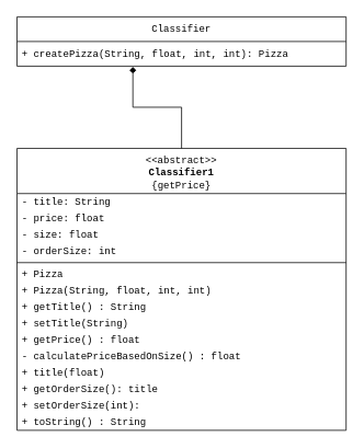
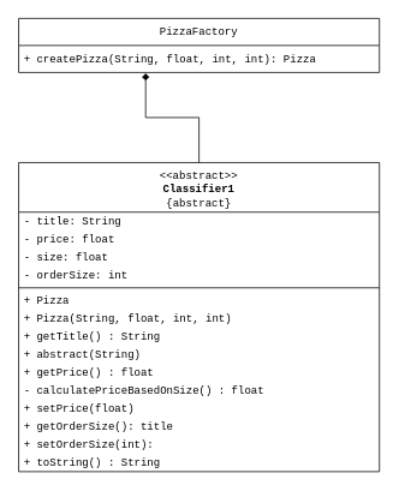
  <mxCell id="0" />
  <mxCell id="1" parent="0" />
- <mxCell id="2" value="&lt;font face=&quot;Courier New&quot;&gt;Classifier  &lt;/font&gt;" style="swimlane;fontStyle=0;childLayout=stackLayout;horizontal=1;startSize=30;horizontalStack=0;resizeParent=1;resizeParentMax=0;resizeLast=0;collapsible=1;marginBottom=0;whiteSpace=wrap;html=1;" vertex="1" parent="1"><mxGeometry x="20" y="20" width="400" height="60" as="geometry" /></mxCell>
+ <mxCell id="2" value="&lt;font face=&quot;Courier New&quot;&gt;PizzaFactory  &lt;/font&gt;" style="swimlane;fontStyle=0;childLayout=stackLayout;horizontal=1;startSize=30;horizontalStack=0;resizeParent=1;resizeParentMax=0;resizeLast=0;collapsible=1;marginBottom=0;whiteSpace=wrap;html=1;" vertex="1" parent="1"><mxGeometry x="20" y="20" width="400" height="60" as="geometry" /></mxCell>
  <mxCell id="3" value="&lt;font face=&quot;Courier New&quot;&gt;+ createPizza(String, float, int, int): Pizza&lt;/font&gt;" style="text;strokeColor=none;fillColor=none;align=left;verticalAlign=middle;spacingLeft=4;spacingRight=4;overflow=hidden;points=[[0,0.5],[1,0.5]];portConstraint=eastwest;rotatable=0;whiteSpace=wrap;html=1;" vertex="1" parent="2"><mxGeometry y="30" width="400" height="30" as="geometry" /></mxCell>
- <mxCell id="4" value="&lt;font face=&quot;Courier New&quot;&gt;&amp;lt;&amp;lt;abstract&amp;gt;&amp;gt;&lt;br&gt;&lt;b&gt;Classifier1&lt;/b&gt;&lt;br&gt;{getPrice}&lt;/font&gt;" style="swimlane;fontStyle=0;align=center;verticalAlign=top;childLayout=stackLayout;horizontal=1;startSize=55;horizontalStack=0;resizeParent=1;resizeParentMax=0;resizeLast=0;collapsible=0;marginBottom=0;html=1;whiteSpace=wrap;" vertex="1" parent="1"><mxGeometry x="20" y="180" width="400" height="343" as="geometry" /></mxCell>
+ <mxCell id="4" value="&lt;font face=&quot;Courier New&quot;&gt;&amp;lt;&amp;lt;abstract&amp;gt;&amp;gt;&lt;br&gt;&lt;b&gt;Classifier1&lt;/b&gt;&lt;br&gt;{abstract}&lt;/font&gt;" style="swimlane;fontStyle=0;align=center;verticalAlign=top;childLayout=stackLayout;horizontal=1;startSize=55;horizontalStack=0;resizeParent=1;resizeParentMax=0;resizeLast=0;collapsible=0;marginBottom=0;html=1;whiteSpace=wrap;" vertex="1" parent="1"><mxGeometry x="20" y="180" width="400" height="343" as="geometry" /></mxCell>
  <mxCell id="5" value="&lt;font face=&quot;Courier New&quot;&gt;- title: String&lt;/font&gt;" style="text;html=1;strokeColor=none;fillColor=none;align=left;verticalAlign=middle;spacingLeft=4;spacingRight=4;overflow=hidden;rotatable=0;points=[[0,0.5],[1,0.5]];portConstraint=eastwest;whiteSpace=wrap;" vertex="1" parent="4"><mxGeometry y="55" width="400" height="20" as="geometry" /></mxCell>
  <mxCell id="6" value="&lt;font face=&quot;Courier New&quot;&gt;- price: float&lt;/font&gt;" style="text;html=1;strokeColor=none;fillColor=none;align=left;verticalAlign=middle;spacingLeft=4;spacingRight=4;overflow=hidden;rotatable=0;points=[[0,0.5],[1,0.5]];portConstraint=eastwest;whiteSpace=wrap;" vertex="1" parent="4"><mxGeometry y="75" width="400" height="20" as="geometry" /></mxCell>
  <mxCell id="7" value="&lt;font face=&quot;Courier New&quot;&gt;- size: float&lt;/font&gt;" style="text;html=1;strokeColor=none;fillColor=none;align=left;verticalAlign=middle;spacingLeft=4;spacingRight=4;overflow=hidden;rotatable=0;points=[[0,0.5],[1,0.5]];portConstraint=eastwest;whiteSpace=wrap;" vertex="1" parent="4"><mxGeometry y="95" width="400" height="20" as="geometry" /></mxCell>
  <mxCell id="8" value="&lt;font face=&quot;Courier New&quot;&gt;- orderSize: int&lt;/font&gt;" style="text;html=1;strokeColor=none;fillColor=none;align=left;verticalAlign=middle;spacingLeft=4;spacingRight=4;overflow=hidden;rotatable=0;points=[[0,0.5],[1,0.5]];portConstraint=eastwest;whiteSpace=wrap;" vertex="1" parent="4"><mxGeometry y="115" width="400" height="20" as="geometry" /></mxCell>
  <mxCell id="9" value="" style="line;strokeWidth=1;fillColor=none;align=left;verticalAlign=middle;spacingTop=-1;spacingLeft=3;spacingRight=3;rotatable=0;labelPosition=right;points=[];portConstraint=eastwest;" vertex="1" parent="4"><mxGeometry y="135" width="400" height="8" as="geometry" /></mxCell>
  <mxCell id="10" value="&lt;font face=&quot;Courier New&quot;&gt;+ Pizza&lt;/font&gt;" style="text;html=1;strokeColor=none;fillColor=none;align=left;verticalAlign=middle;spacingLeft=4;spacingRight=4;overflow=hidden;rotatable=0;points=[[0,0.5],[1,0.5]];portConstraint=eastwest;whiteSpace=wrap;" vertex="1" parent="4"><mxGeometry y="143" width="400" height="20" as="geometry" /></mxCell>
  <mxCell id="11" value="&lt;font face=&quot;Courier New&quot;&gt;+ Pizza(String, float, int, int)&lt;/font&gt;" style="text;html=1;strokeColor=none;fillColor=none;align=left;verticalAlign=middle;spacingLeft=4;spacingRight=4;overflow=hidden;rotatable=0;points=[[0,0.5],[1,0.5]];portConstraint=eastwest;whiteSpace=wrap;" vertex="1" parent="4"><mxGeometry y="163" width="400" height="20" as="geometry" /></mxCell>
  <mxCell id="12" value="&lt;font face=&quot;Courier New&quot;&gt;+ getTitle() : String&lt;/font&gt;" style="text;html=1;strokeColor=none;fillColor=none;align=left;verticalAlign=middle;spacingLeft=4;spacingRight=4;overflow=hidden;rotatable=0;points=[[0,0.5],[1,0.5]];portConstraint=eastwest;whiteSpace=wrap;" vertex="1" parent="4"><mxGeometry y="183" width="400" height="20" as="geometry" /></mxCell>
- <mxCell id="13" value="&lt;font face=&quot;Courier New&quot;&gt;+ setTitle(String)&amp;nbsp;&lt;/font&gt;" style="text;html=1;strokeColor=none;fillColor=none;align=left;verticalAlign=middle;spacingLeft=4;spacingRight=4;overflow=hidden;rotatable=0;points=[[0,0.5],[1,0.5]];portConstraint=eastwest;whiteSpace=wrap;" vertex="1" parent="4"><mxGeometry y="203" width="400" height="20" as="geometry" /></mxCell>
+ <mxCell id="13" value="&lt;font face=&quot;Courier New&quot;&gt;+ abstract(String)&amp;nbsp;&lt;/font&gt;" style="text;html=1;strokeColor=none;fillColor=none;align=left;verticalAlign=middle;spacingLeft=4;spacingRight=4;overflow=hidden;rotatable=0;points=[[0,0.5],[1,0.5]];portConstraint=eastwest;whiteSpace=wrap;" vertex="1" parent="4"><mxGeometry y="203" width="400" height="20" as="geometry" /></mxCell>
  <mxCell id="14" value="&lt;font face=&quot;Courier New&quot;&gt;+ getPrice() : float&amp;nbsp;&lt;/font&gt;" style="text;html=1;strokeColor=none;fillColor=none;align=left;verticalAlign=middle;spacingLeft=4;spacingRight=4;overflow=hidden;rotatable=0;points=[[0,0.5],[1,0.5]];portConstraint=eastwest;whiteSpace=wrap;" vertex="1" parent="4"><mxGeometry y="223" width="400" height="20" as="geometry" /></mxCell>
  <mxCell id="15" value="&lt;font face=&quot;Courier New&quot;&gt;- calculatePriceBasedOnSize() : float&lt;/font&gt;" style="text;html=1;strokeColor=none;fillColor=none;align=left;verticalAlign=middle;spacingLeft=4;spacingRight=4;overflow=hidden;rotatable=0;points=[[0,0.5],[1,0.5]];portConstraint=eastwest;whiteSpace=wrap;" vertex="1" parent="4"><mxGeometry y="243" width="400" height="20" as="geometry" /></mxCell>
- <mxCell id="16" value="&lt;font face=&quot;Courier New&quot;&gt;+ title(float)&lt;/font&gt;" style="text;html=1;strokeColor=none;fillColor=none;align=left;verticalAlign=middle;spacingLeft=4;spacingRight=4;overflow=hidden;rotatable=0;points=[[0,0.5],[1,0.5]];portConstraint=eastwest;whiteSpace=wrap;" vertex="1" parent="4"><mxGeometry y="263" width="400" height="20" as="geometry" /></mxCell>
+ <mxCell id="16" value="&lt;font face=&quot;Courier New&quot;&gt;+ setPrice(float)&lt;/font&gt;" style="text;html=1;strokeColor=none;fillColor=none;align=left;verticalAlign=middle;spacingLeft=4;spacingRight=4;overflow=hidden;rotatable=0;points=[[0,0.5],[1,0.5]];portConstraint=eastwest;whiteSpace=wrap;" vertex="1" parent="4"><mxGeometry y="263" width="400" height="20" as="geometry" /></mxCell>
  <mxCell id="17" value="&lt;font face=&quot;Courier New&quot;&gt;+ getOrderSize(): title&lt;/font&gt;" style="text;html=1;strokeColor=none;fillColor=none;align=left;verticalAlign=middle;spacingLeft=4;spacingRight=4;overflow=hidden;rotatable=0;points=[[0,0.5],[1,0.5]];portConstraint=eastwest;whiteSpace=wrap;" vertex="1" parent="4"><mxGeometry y="283" width="400" height="20" as="geometry" /></mxCell>
  <mxCell id="18" value="&lt;font face=&quot;Courier New&quot;&gt;+ setOrderSize(int):&amp;nbsp;&lt;/font&gt;" style="text;html=1;strokeColor=none;fillColor=none;align=left;verticalAlign=middle;spacingLeft=4;spacingRight=4;overflow=hidden;rotatable=0;points=[[0,0.5],[1,0.5]];portConstraint=eastwest;whiteSpace=wrap;" vertex="1" parent="4"><mxGeometry y="303" width="400" height="20" as="geometry" /></mxCell>
  <mxCell id="19" value="&lt;font face=&quot;Courier New&quot;&gt;+ toString() : String&lt;/font&gt;" style="text;html=1;strokeColor=none;fillColor=none;align=left;verticalAlign=middle;spacingLeft=4;spacingRight=4;overflow=hidden;rotatable=0;points=[[0,0.5],[1,0.5]];portConstraint=eastwest;whiteSpace=wrap;" vertex="1" parent="4"><mxGeometry y="323" width="400" height="20" as="geometry" /></mxCell>
  <mxCell id="20" style="edgeStyle=orthogonalEdgeStyle;rounded=0;orthogonalLoop=1;jettySize=auto;html=1;entryX=0.352;entryY=1.027;entryDx=0;entryDy=0;entryPerimeter=0;endArrow=diamond;" edge="1" parent="1" source="4" target="3"><mxGeometry relative="1" as="geometry" /></mxCell>
